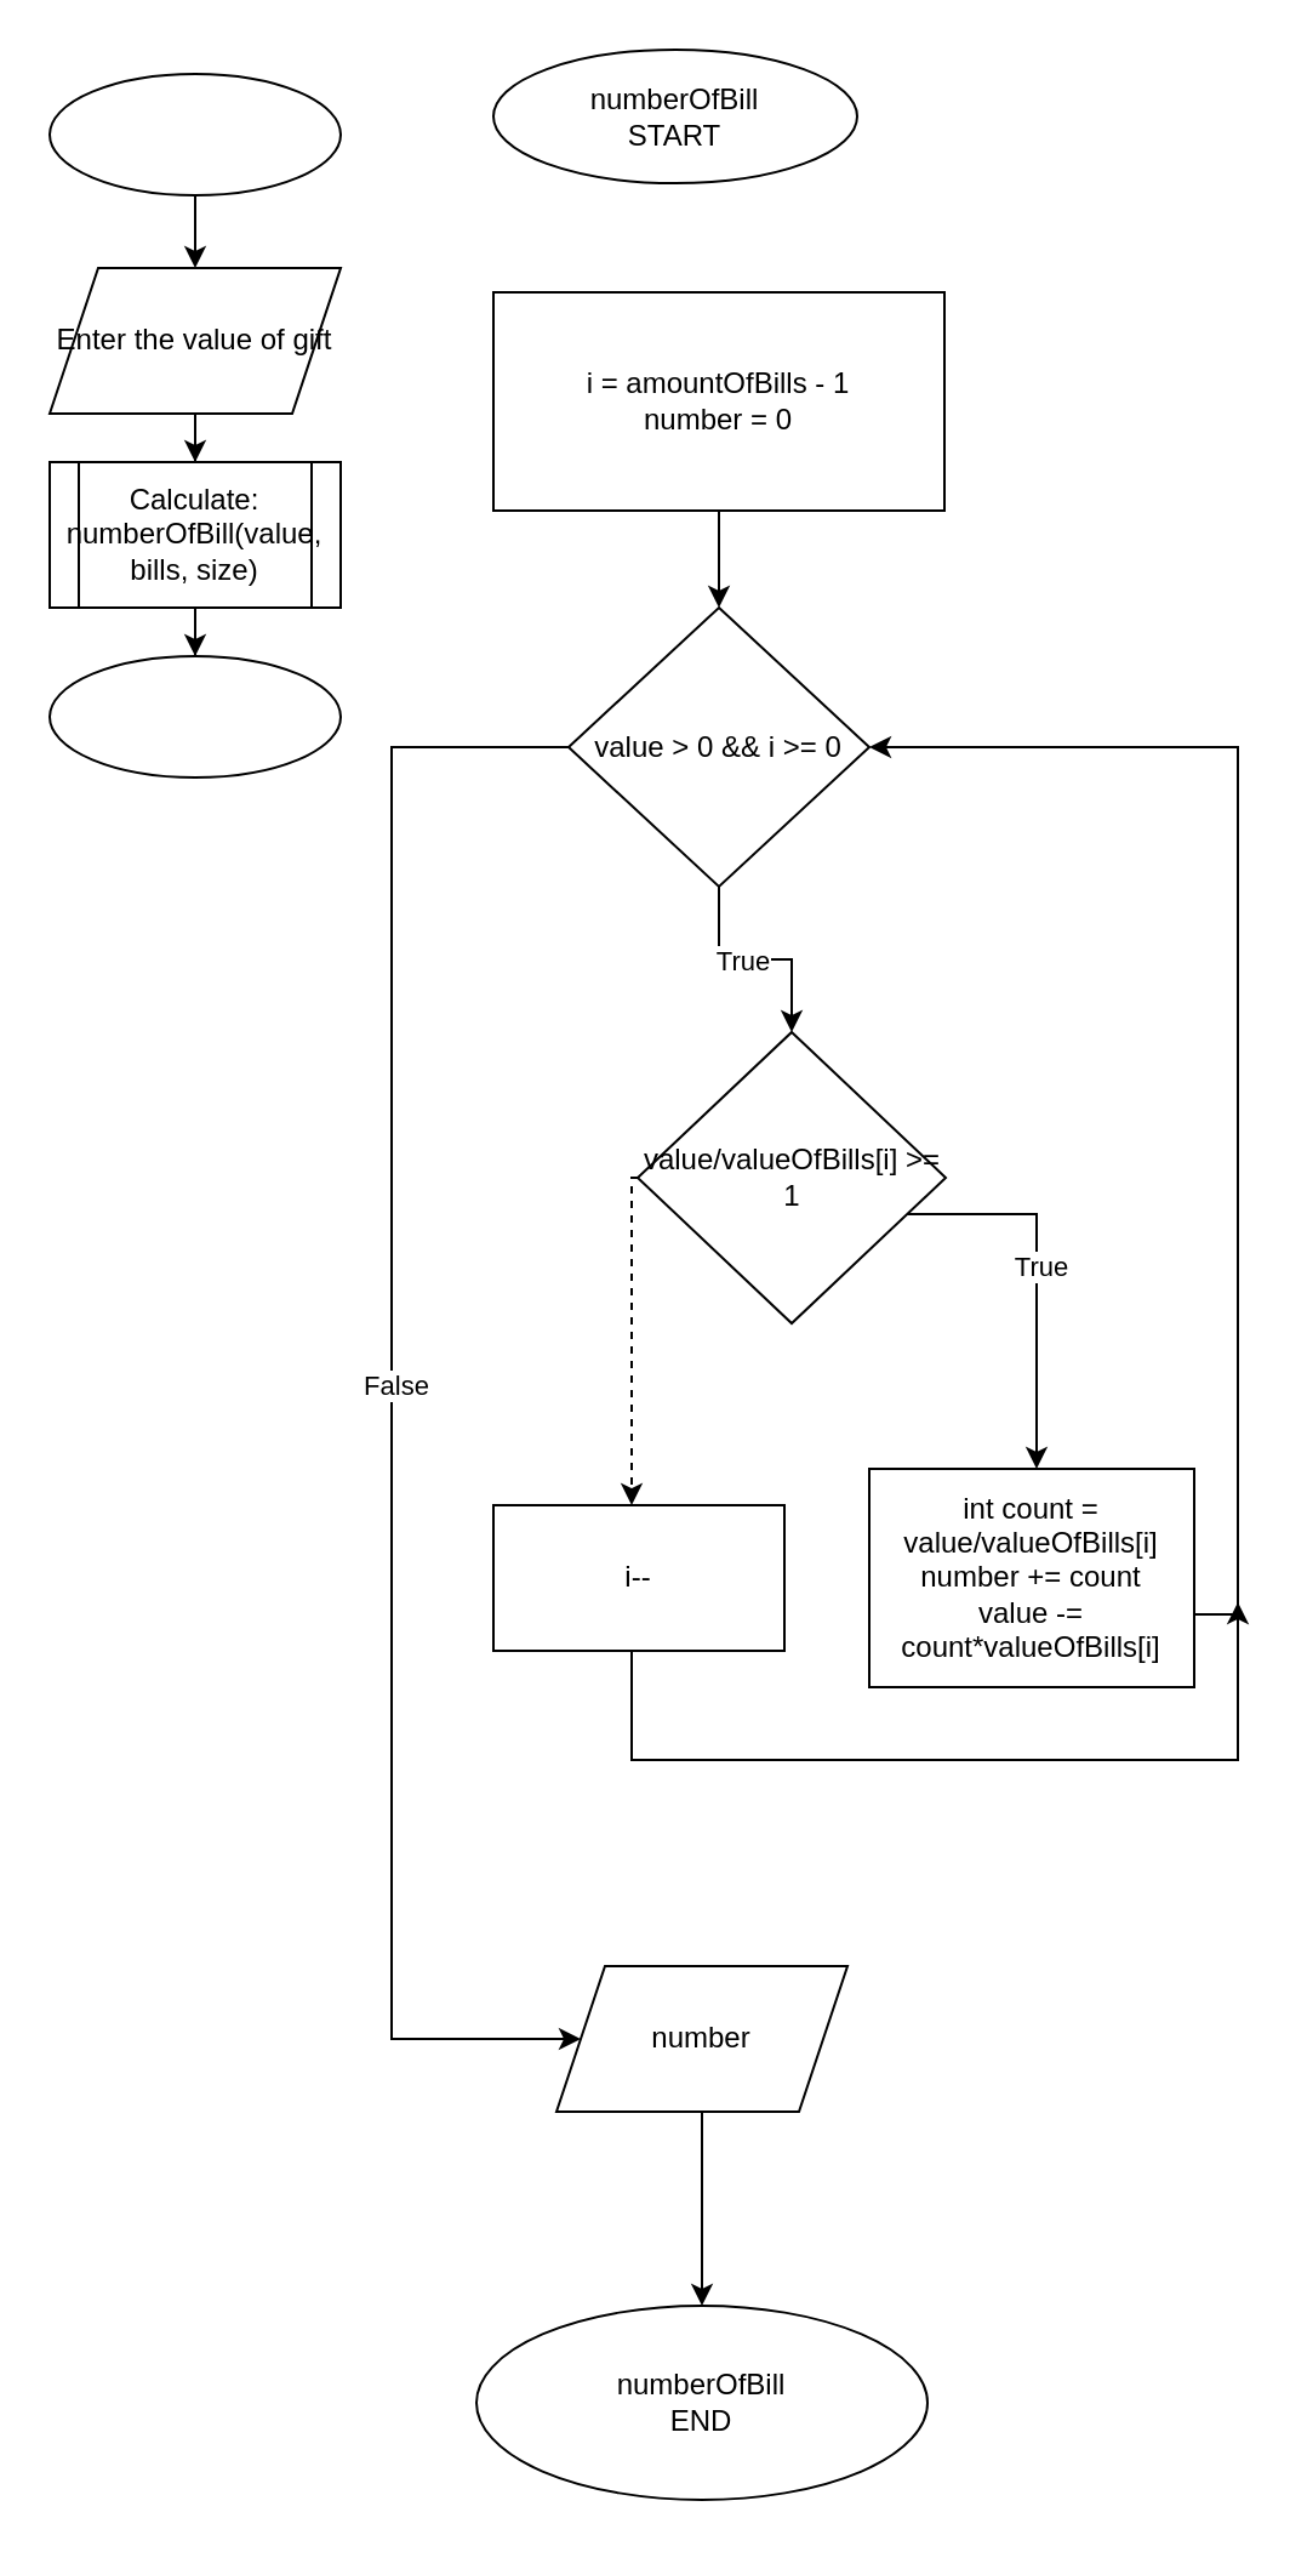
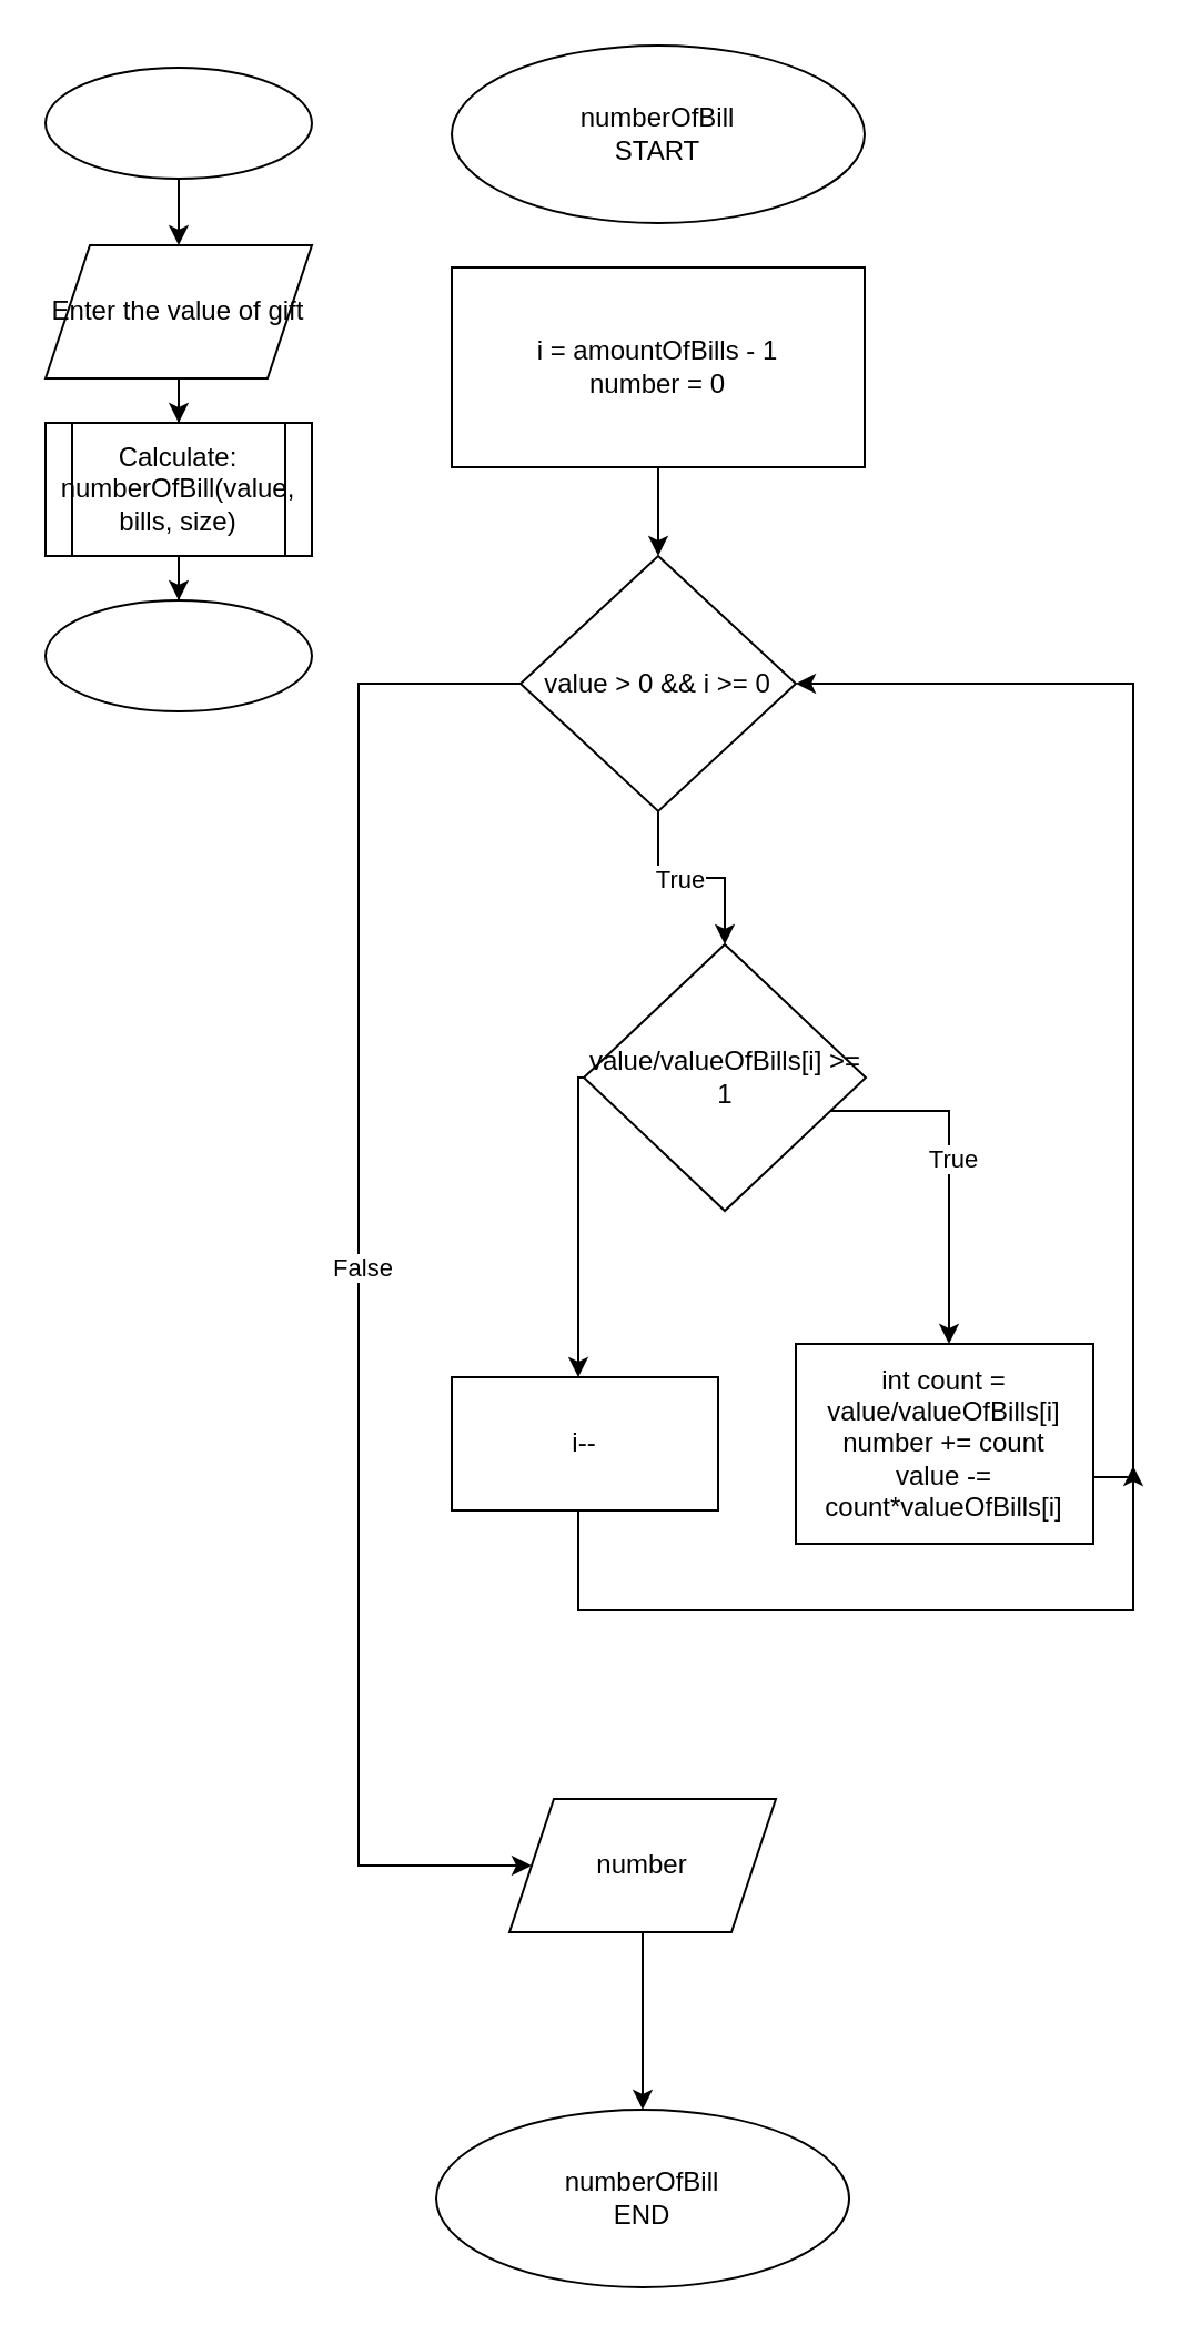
  <mxCell id="0" />
  <mxCell id="1" parent="0" />
  <mxCell id="2" value="" style="edgeStyle=orthogonalEdgeStyle;rounded=0;orthogonalLoop=1;jettySize=auto;html=1;" parent="1" source="3" target="5" edge="1"><mxGeometry relative="1" as="geometry" /></mxCell>
  <mxCell id="3" value="" style="ellipse;whiteSpace=wrap;html=1;" parent="1" vertex="1"><mxGeometry x="20" y="30" width="120" height="50" as="geometry" /></mxCell>
  <mxCell id="4" value="" style="edgeStyle=orthogonalEdgeStyle;rounded=0;orthogonalLoop=1;jettySize=auto;html=1;" parent="1" source="5" target="9" edge="1"><mxGeometry relative="1" as="geometry" /></mxCell>
  <mxCell id="5" value="Enter the value of gift" style="shape=parallelogram;perimeter=parallelogramPerimeter;whiteSpace=wrap;html=1;fixedSize=1;" parent="1" vertex="1"><mxGeometry x="20" y="110" width="120" height="60" as="geometry" /></mxCell>
  <mxCell id="6" value="" style="ellipse;whiteSpace=wrap;html=1;" parent="1" vertex="1"><mxGeometry x="20" y="270" width="120" height="50" as="geometry" /></mxCell>
- <mxCell id="7" value="numberOfBill&lt;br&gt;START" style="ellipse;whiteSpace=wrap;html=1;" parent="1" vertex="1"><mxGeometry x="203" y="20" width="150" height="55" as="geometry" /></mxCell>
+ <mxCell id="7" value="numberOfBill&lt;br&gt;START" style="ellipse;whiteSpace=wrap;html=1;" parent="1" vertex="1"><mxGeometry x="203" width="186" height="80" as="geometry" y="20" /></mxCell>
  <mxCell id="8" style="edgeStyle=orthogonalEdgeStyle;rounded=0;orthogonalLoop=1;jettySize=auto;html=1;" parent="1" source="9" target="6" edge="1"><mxGeometry relative="1" as="geometry" /></mxCell>
  <mxCell id="9" value="Calculate: numberOfBill(value, bills, size)" style="shape=process;whiteSpace=wrap;html=1;backgroundOutline=1;" parent="1" vertex="1"><mxGeometry x="20" y="190" width="120" height="60" as="geometry" /></mxCell>
  <mxCell id="10" value="" style="edgeStyle=orthogonalEdgeStyle;rounded=0;orthogonalLoop=1;jettySize=auto;html=1;" parent="1" source="11" target="16" edge="1"><mxGeometry relative="1" as="geometry" /></mxCell>
  <mxCell id="11" value="i = amountOfBills - 1&lt;div&gt;number = 0&lt;br&gt;&lt;/div&gt;" style="whiteSpace=wrap;html=1;" parent="1" vertex="1"><mxGeometry x="203" y="120" width="186" height="90" as="geometry" /></mxCell>
  <mxCell id="12" value="" style="edgeStyle=orthogonalEdgeStyle;rounded=0;orthogonalLoop=1;jettySize=auto;html=1;" parent="1" source="16" target="20" edge="1"><mxGeometry relative="1" as="geometry" /></mxCell>
  <mxCell id="13" value="True" style="edgeLabel;html=1;align=center;verticalAlign=middle;resizable=0;points=[];" parent="12" vertex="1" connectable="0"><mxGeometry x="-0.136" relative="1" as="geometry"><mxPoint as="offset" /></mxGeometry></mxCell>
  <mxCell id="14" style="edgeStyle=orthogonalEdgeStyle;rounded=0;orthogonalLoop=1;jettySize=auto;html=1;entryX=0;entryY=0.5;entryDx=0;entryDy=0;" parent="1" source="16" target="24" edge="1"><mxGeometry relative="1" as="geometry"><mxPoint x="270" y="780" as="targetPoint" /><Array as="points"><mxPoint x="161" y="308" /><mxPoint x="161" y="840" /></Array></mxGeometry></mxCell>
  <mxCell id="15" value="False" style="edgeLabel;html=1;align=center;verticalAlign=middle;resizable=0;points=[];" parent="14" vertex="1" connectable="0"><mxGeometry x="-0.017" y="1" relative="1" as="geometry"><mxPoint as="offset" /></mxGeometry></mxCell>
  <mxCell id="16" value="value &amp;gt; 0 &amp;amp;&amp;amp; i &amp;gt;= 0" style="rhombus;whiteSpace=wrap;html=1;" parent="1" vertex="1"><mxGeometry x="234" y="250" width="124" height="115" as="geometry" /></mxCell>
  <mxCell id="17" value="" style="edgeStyle=orthogonalEdgeStyle;rounded=0;orthogonalLoop=1;jettySize=auto;html=1;" parent="1" source="20" target="22" edge="1"><mxGeometry relative="1" as="geometry"><Array as="points"><mxPoint x="427" y="500" /></Array></mxGeometry></mxCell>
  <mxCell id="18" value="True" style="edgeLabel;html=1;align=center;verticalAlign=middle;resizable=0;points=[];" parent="17" vertex="1" connectable="0"><mxGeometry x="-0.055" y="1" relative="1" as="geometry"><mxPoint as="offset" /></mxGeometry></mxCell>
- <mxCell id="19" value="" style="edgeStyle=orthogonalEdgeStyle;rounded=0;orthogonalLoop=1;jettySize=auto;html=1;dashed=1;" parent="1" source="20" target="27" edge="1"><mxGeometry relative="1" as="geometry"><Array as="points"><mxPoint x="260" y="600" /><mxPoint x="260" y="600" /></Array></mxGeometry></mxCell>
+ <mxCell id="19" value="" style="edgeStyle=orthogonalEdgeStyle;rounded=0;orthogonalLoop=1;jettySize=auto;html=1;" parent="1" source="20" target="27" edge="1"><mxGeometry relative="1" as="geometry"><Array as="points"><mxPoint x="260" y="600" /><mxPoint x="260" y="600" /></Array></mxGeometry></mxCell>
  <mxCell id="20" value="value/valueOfBills[i] &amp;gt;= 1" style="rhombus;whiteSpace=wrap;html=1;" parent="1" vertex="1"><mxGeometry x="262.5" y="425" width="127" height="120" as="geometry" /></mxCell>
  <mxCell id="21" style="edgeStyle=orthogonalEdgeStyle;rounded=0;orthogonalLoop=1;jettySize=auto;html=1;entryX=1;entryY=0.5;entryDx=0;entryDy=0;" parent="1" source="22" target="16" edge="1"><mxGeometry relative="1" as="geometry"><mxPoint x="470" y="300" as="targetPoint" /><Array as="points"><mxPoint x="510" y="665" /><mxPoint x="510" y="308" /></Array></mxGeometry></mxCell>
  <mxCell id="22" value="int count = value/valueOfBills[i] number += count&lt;div&gt;&lt;span style=&quot;background-color: initial;&quot;&gt;value -= count*valueOfBills[i]&lt;/span&gt;&lt;/div&gt;" style="whiteSpace=wrap;html=1;" parent="1" vertex="1"><mxGeometry x="358" y="605" width="134" height="90" as="geometry" /></mxCell>
  <mxCell id="23" style="edgeStyle=orthogonalEdgeStyle;rounded=0;orthogonalLoop=1;jettySize=auto;html=1;entryX=0.5;entryY=0;entryDx=0;entryDy=0;" parent="1" source="24" target="25" edge="1"><mxGeometry relative="1" as="geometry"><mxPoint x="289" y="870" as="targetPoint" /></mxGeometry></mxCell>
  <mxCell id="24" value="number" style="shape=parallelogram;perimeter=parallelogramPerimeter;whiteSpace=wrap;html=1;fixedSize=1;" parent="1" vertex="1"><mxGeometry x="229" y="810" width="120" height="60" as="geometry" /></mxCell>
  <mxCell id="25" value="numberOfBill&lt;br&gt;END" style="ellipse;whiteSpace=wrap;html=1;" parent="1" vertex="1"><mxGeometry x="196" y="950" width="186" height="80" as="geometry" /></mxCell>
  <mxCell id="26" style="edgeStyle=orthogonalEdgeStyle;rounded=0;orthogonalLoop=1;jettySize=auto;html=1;" parent="1" edge="1"><mxGeometry relative="1" as="geometry"><mxPoint x="510" y="660" as="targetPoint" /><mxPoint x="260" y="680" as="sourcePoint" /><Array as="points"><mxPoint x="260" y="725" /><mxPoint x="510" y="725" /></Array></mxGeometry></mxCell>
  <mxCell id="27" value="i--" style="whiteSpace=wrap;html=1;" parent="1" vertex="1"><mxGeometry x="203" y="620" width="120" height="60" as="geometry" /></mxCell>
